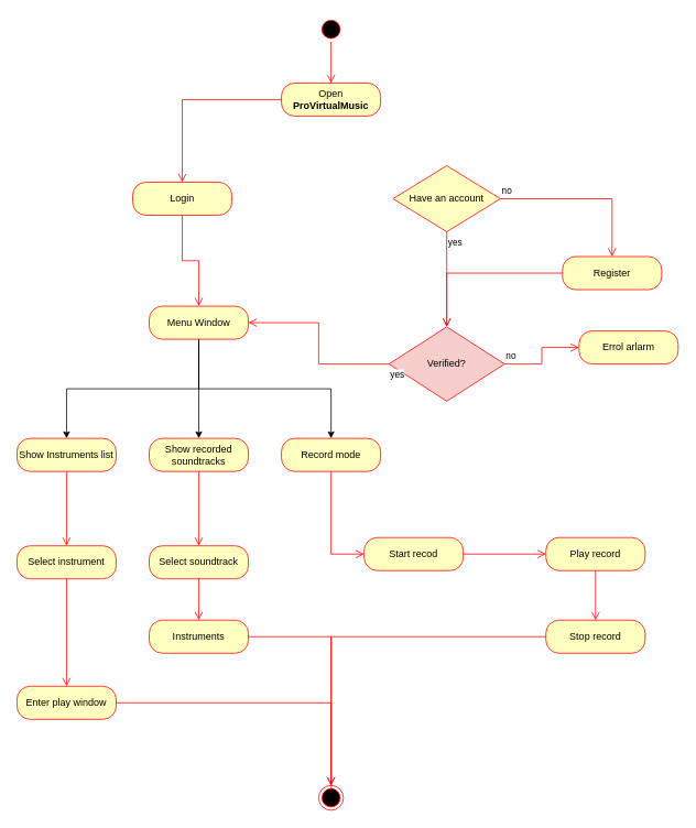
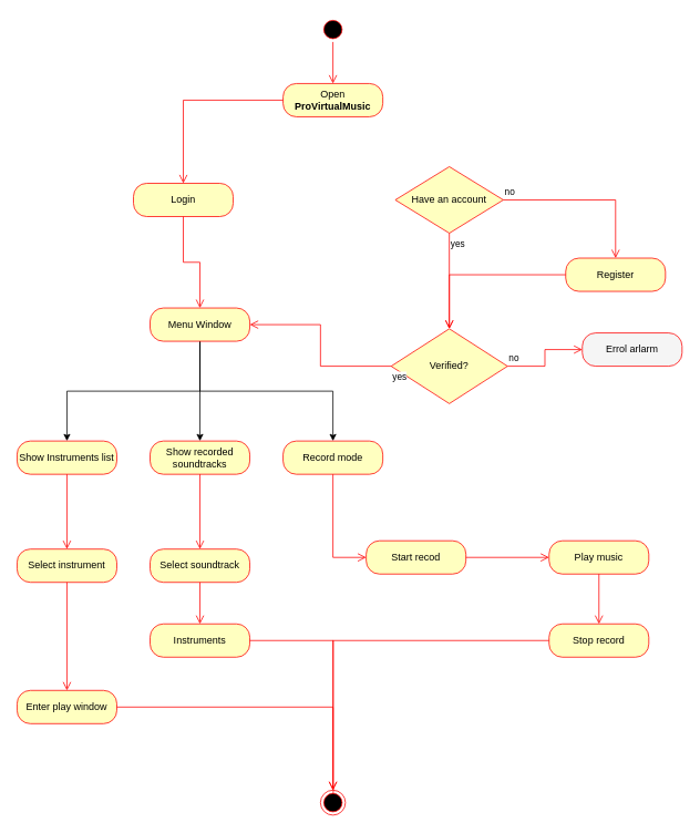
  <mxCell id="0" />
  <mxCell id="1" parent="0" />
  <mxCell id="2" value="" style="ellipse;html=1;shape=startState;fillColor=#000000;strokeColor=#ff0000;" vertex="1" parent="1"><mxGeometry x="385" y="20" width="30" height="30" as="geometry" /></mxCell>
  <mxCell id="3" value="" style="edgeStyle=orthogonalEdgeStyle;html=1;verticalAlign=bottom;endArrow=open;endSize=8;strokeColor=#ff0000;rounded=0;" edge="1" source="2" parent="1" target="4"><mxGeometry relative="1" as="geometry"><mxPoint x="75" y="220" as="targetPoint" /></mxGeometry></mxCell>
  <mxCell id="4" value="Open &lt;b&gt;ProVirtualMusic&lt;/b&gt;" style="rounded=1;whiteSpace=wrap;html=1;arcSize=40;fontColor=#000000;fillColor=#ffffc0;strokeColor=#ff0000;" vertex="1" parent="1"><mxGeometry x="340" y="100" width="120" height="40" as="geometry" /></mxCell>
  <mxCell id="5" value="" style="edgeStyle=orthogonalEdgeStyle;html=1;verticalAlign=bottom;endArrow=open;endSize=8;strokeColor=#ff0000;rounded=0;" edge="1" source="4" parent="1" target="6"><mxGeometry relative="1" as="geometry"><mxPoint x="100" y="330" as="targetPoint" /></mxGeometry></mxCell>
  <mxCell id="6" value="Login" style="rounded=1;whiteSpace=wrap;html=1;arcSize=40;fontColor=#000000;fillColor=#ffffc0;strokeColor=#ff0000;" vertex="1" parent="1"><mxGeometry x="160" y="220" width="120" height="40" as="geometry" /></mxCell>
  <mxCell id="7" value="" style="edgeStyle=orthogonalEdgeStyle;html=1;verticalAlign=bottom;endArrow=open;endSize=8;strokeColor=#ff0000;rounded=0;" edge="1" source="6" parent="1" target="17"><mxGeometry relative="1" as="geometry"><mxPoint x="495" y="60" as="targetPoint" /></mxGeometry></mxCell>
  <mxCell id="8" value="Have an account" style="rhombus;whiteSpace=wrap;html=1;fontColor=#000000;fillColor=#ffffc0;strokeColor=#ff0000;" vertex="1" parent="1"><mxGeometry x="475" y="200" width="130" height="80" as="geometry" /></mxCell>
  <mxCell id="9" value="no" style="edgeStyle=orthogonalEdgeStyle;html=1;align=left;verticalAlign=bottom;endArrow=open;endSize=8;strokeColor=#ff0000;rounded=0;" edge="1" parent="1" source="8" target="18"><mxGeometry x="-1" relative="1" as="geometry"><mxPoint x="700" y="110" as="targetPoint" /></mxGeometry></mxCell>
  <mxCell id="10" value="yes" style="edgeStyle=orthogonalEdgeStyle;html=1;align=left;verticalAlign=top;endArrow=open;endSize=8;strokeColor=#ff0000;rounded=0;" edge="1" parent="1" source="8" target="11"><mxGeometry x="-1" relative="1" as="geometry"><mxPoint x="560" y="190" as="targetPoint" /></mxGeometry></mxCell>
- <mxCell id="11" value="Verified?" style="rhombus;whiteSpace=wrap;html=1;fontColor=#000000;fillColor=#f8cecc;strokeColor=#ff0000;" vertex="1" parent="1"><mxGeometry x="470" y="395" width="140" height="90" as="geometry" /></mxCell>
+ <mxCell id="11" value="Verified?" style="rhombus;whiteSpace=wrap;html=1;fontColor=#000000;fillColor=#ffffc0;strokeColor=#ff0000;" vertex="1" parent="1"><mxGeometry x="470" y="395" width="140" height="90" as="geometry" /></mxCell>
  <mxCell id="12" value="no" style="edgeStyle=orthogonalEdgeStyle;html=1;align=left;verticalAlign=bottom;endArrow=open;endSize=8;strokeColor=#ff0000;rounded=0;" edge="1" source="11" parent="1" target="20"><mxGeometry x="-1" relative="1" as="geometry"><mxPoint x="630" y="270" as="targetPoint" /></mxGeometry></mxCell>
  <mxCell id="13" value="yes" style="edgeStyle=orthogonalEdgeStyle;html=1;align=left;verticalAlign=top;endArrow=open;endSize=8;strokeColor=#ff0000;rounded=0;" edge="1" source="11" parent="1" target="17"><mxGeometry x="-1" relative="1" as="geometry"><mxPoint x="390" y="300" as="targetPoint" /></mxGeometry></mxCell>
  <mxCell id="14" style="edgeStyle=orthogonalEdgeStyle;rounded=0;orthogonalLoop=1;jettySize=auto;html=1;exitX=0.5;exitY=1;exitDx=0;exitDy=0;" edge="1" parent="1" source="17" target="21"><mxGeometry relative="1" as="geometry" /></mxCell>
  <mxCell id="15" style="edgeStyle=orthogonalEdgeStyle;rounded=0;orthogonalLoop=1;jettySize=auto;html=1;exitX=0.5;exitY=1;exitDx=0;exitDy=0;" edge="1" parent="1" source="17" target="23"><mxGeometry relative="1" as="geometry"><mxPoint x="80" y="400" as="targetPoint" /></mxGeometry></mxCell>
  <mxCell id="16" style="edgeStyle=orthogonalEdgeStyle;rounded=0;orthogonalLoop=1;jettySize=auto;html=1;exitX=0.5;exitY=1;exitDx=0;exitDy=0;" edge="1" parent="1" source="17" target="22"><mxGeometry relative="1" as="geometry" /></mxCell>
  <mxCell id="17" value="Menu Window" style="rounded=1;whiteSpace=wrap;html=1;arcSize=40;fontColor=#000000;fillColor=#ffffc0;strokeColor=#ff0000;" vertex="1" parent="1"><mxGeometry x="180" y="370" width="120" height="40" as="geometry" /></mxCell>
  <mxCell id="18" value="Register" style="rounded=1;whiteSpace=wrap;html=1;arcSize=40;fontColor=#000000;fillColor=#ffffc0;strokeColor=#ff0000;" vertex="1" parent="1"><mxGeometry x="680" y="310" width="120" height="40" as="geometry" /></mxCell>
  <mxCell id="19" value="" style="edgeStyle=orthogonalEdgeStyle;html=1;verticalAlign=bottom;endArrow=open;endSize=8;strokeColor=#ff0000;rounded=0;entryX=0.5;entryY=0;entryDx=0;entryDy=0;" edge="1" source="18" parent="1" target="11"><mxGeometry relative="1" as="geometry"><mxPoint x="760" y="230" as="targetPoint" /></mxGeometry></mxCell>
- <mxCell id="20" value="Errol arlarm" style="rounded=1;whiteSpace=wrap;html=1;arcSize=40;fontColor=#000000;fillColor=#ffffc0;strokeColor=#ff0000;" vertex="1" parent="1"><mxGeometry x="700" y="400" width="120" height="40" as="geometry" /></mxCell>
+ <mxCell id="20" value="Errol arlarm" style="rounded=1;whiteSpace=wrap;html=1;arcSize=40;fontColor=#000000;fillColor=#f5f5f5;strokeColor=#ff0000;" vertex="1" parent="1"><mxGeometry x="700" y="400" width="120" height="40" as="geometry" /></mxCell>
  <mxCell id="21" value="Record mode" style="rounded=1;whiteSpace=wrap;html=1;arcSize=40;fontColor=#000000;fillColor=#ffffc0;strokeColor=#ff0000;" vertex="1" parent="1"><mxGeometry x="340" y="530" width="120" height="40" as="geometry" /></mxCell>
  <mxCell id="22" value="Show recorded soundtracks" style="rounded=1;whiteSpace=wrap;html=1;arcSize=40;fontColor=#000000;fillColor=#ffffc0;strokeColor=#ff0000;" vertex="1" parent="1"><mxGeometry x="180" y="530" width="120" height="40" as="geometry" /></mxCell>
  <mxCell id="23" value="Show Instruments list" style="rounded=1;whiteSpace=wrap;html=1;arcSize=40;fontColor=#000000;fillColor=#ffffc0;strokeColor=#ff0000;" vertex="1" parent="1"><mxGeometry x="20" y="530" width="120" height="40" as="geometry" /></mxCell>
  <mxCell id="24" value="" style="edgeStyle=orthogonalEdgeStyle;html=1;verticalAlign=bottom;endArrow=open;endSize=8;strokeColor=#ff0000;rounded=0;" edge="1" source="23" parent="1" target="32"><mxGeometry relative="1" as="geometry"><mxPoint x="100" y="570" as="targetPoint" /></mxGeometry></mxCell>
  <mxCell id="25" value="Start recod" style="rounded=1;whiteSpace=wrap;html=1;arcSize=40;fontColor=#000000;fillColor=#ffffc0;strokeColor=#ff0000;" vertex="1" parent="1"><mxGeometry x="440" y="650" width="120" height="40" as="geometry" /></mxCell>
  <mxCell id="26" value="" style="edgeStyle=orthogonalEdgeStyle;html=1;verticalAlign=bottom;endArrow=open;endSize=8;strokeColor=#ff0000;rounded=0;" edge="1" source="25" parent="1" target="27"><mxGeometry relative="1" as="geometry"><mxPoint x="260" y="580" as="targetPoint" /></mxGeometry></mxCell>
- <mxCell id="27" value="Play record" style="rounded=1;whiteSpace=wrap;html=1;arcSize=40;fontColor=#000000;fillColor=#ffffc0;strokeColor=#ff0000;" vertex="1" parent="1"><mxGeometry x="660" y="650" width="120" height="40" as="geometry" /></mxCell>
+ <mxCell id="27" value="Play music" style="rounded=1;whiteSpace=wrap;html=1;arcSize=40;fontColor=#000000;fillColor=#ffffc0;strokeColor=#ff0000;" vertex="1" parent="1"><mxGeometry x="660" y="650" width="120" height="40" as="geometry" /></mxCell>
  <mxCell id="28" value="" style="edgeStyle=orthogonalEdgeStyle;html=1;verticalAlign=bottom;endArrow=open;endSize=8;strokeColor=#ff0000;rounded=0;" edge="1" source="27" parent="1" target="29"><mxGeometry relative="1" as="geometry"><mxPoint x="430" y="600" as="targetPoint" /></mxGeometry></mxCell>
  <mxCell id="29" value="Stop record" style="rounded=1;whiteSpace=wrap;html=1;arcSize=40;fontColor=#000000;fillColor=#ffffc0;strokeColor=#ff0000;" vertex="1" parent="1"><mxGeometry x="660" y="750" width="120" height="40" as="geometry" /></mxCell>
  <mxCell id="30" value="" style="edgeStyle=orthogonalEdgeStyle;html=1;verticalAlign=bottom;endArrow=open;endSize=8;strokeColor=#ff0000;rounded=0;entryX=0;entryY=0.5;entryDx=0;entryDy=0;" edge="1" parent="1" source="21" target="25"><mxGeometry relative="1" as="geometry"><mxPoint x="235" y="540" as="targetPoint" /><mxPoint x="170" y="460" as="sourcePoint" /></mxGeometry></mxCell>
  <mxCell id="31" value="" style="edgeStyle=orthogonalEdgeStyle;html=1;verticalAlign=bottom;endArrow=open;endSize=8;strokeColor=#ff0000;rounded=0;" edge="1" parent="1" source="29" target="40"><mxGeometry relative="1" as="geometry"><mxPoint x="810" y="570" as="targetPoint" /><mxPoint x="770" y="530" as="sourcePoint" /></mxGeometry></mxCell>
  <mxCell id="32" value="Select instrument" style="rounded=1;whiteSpace=wrap;html=1;arcSize=40;fontColor=#000000;fillColor=#ffffc0;strokeColor=#ff0000;" vertex="1" parent="1"><mxGeometry x="20" y="660" width="120" height="40" as="geometry" /></mxCell>
  <mxCell id="33" value="" style="edgeStyle=orthogonalEdgeStyle;html=1;verticalAlign=bottom;endArrow=open;endSize=8;strokeColor=#ff0000;rounded=0;" edge="1" source="32" parent="1" target="34"><mxGeometry relative="1" as="geometry"><mxPoint x="95" y="720" as="targetPoint" /></mxGeometry></mxCell>
  <mxCell id="34" value="Enter play window" style="rounded=1;whiteSpace=wrap;html=1;arcSize=40;fontColor=#000000;fillColor=#ffffc0;strokeColor=#ff0000;" vertex="1" parent="1"><mxGeometry x="20" y="830" width="120" height="40" as="geometry" /></mxCell>
  <mxCell id="35" value="" style="edgeStyle=orthogonalEdgeStyle;html=1;verticalAlign=bottom;endArrow=open;endSize=8;strokeColor=#ff0000;rounded=0;" edge="1" source="34" parent="1" target="40"><mxGeometry relative="1" as="geometry"><mxPoint x="180" y="750" as="targetPoint" /></mxGeometry></mxCell>
  <mxCell id="36" value="Select soundtrack" style="rounded=1;whiteSpace=wrap;html=1;arcSize=40;fontColor=#000000;fillColor=#ffffc0;strokeColor=#ff0000;" vertex="1" parent="1"><mxGeometry x="180" y="660" width="120" height="40" as="geometry" /></mxCell>
  <mxCell id="37" value="" style="edgeStyle=orthogonalEdgeStyle;html=1;verticalAlign=bottom;endArrow=open;endSize=8;strokeColor=#ff0000;rounded=0;" edge="1" source="36" parent="1" target="38"><mxGeometry relative="1" as="geometry"><mxPoint x="250" y="610" as="targetPoint" /></mxGeometry></mxCell>
  <mxCell id="38" value="Instruments" style="rounded=1;whiteSpace=wrap;html=1;arcSize=40;fontColor=#000000;fillColor=#ffffc0;strokeColor=#ff0000;" vertex="1" parent="1"><mxGeometry x="180" y="750" width="120" height="40" as="geometry" /></mxCell>
  <mxCell id="39" value="" style="edgeStyle=orthogonalEdgeStyle;html=1;verticalAlign=bottom;endArrow=open;endSize=8;strokeColor=#ff0000;rounded=0;entryX=0.513;entryY=0.8;entryDx=0;entryDy=0;entryPerimeter=0;" edge="1" source="38" parent="1" target="40"><mxGeometry relative="1" as="geometry"><mxPoint x="270" y="750" as="targetPoint" /></mxGeometry></mxCell>
  <mxCell id="40" value="" style="ellipse;html=1;shape=endState;fillColor=#000000;strokeColor=#ff0000;" vertex="1" parent="1"><mxGeometry x="385" y="950" width="30" height="30" as="geometry" /></mxCell>
  <mxCell id="41" value="" style="edgeStyle=orthogonalEdgeStyle;html=1;verticalAlign=bottom;endArrow=open;endSize=8;strokeColor=#ff0000;rounded=0;exitX=0.5;exitY=1;exitDx=0;exitDy=0;" edge="1" parent="1" source="22" target="36"><mxGeometry relative="1" as="geometry"><mxPoint x="260" y="780" as="targetPoint" /><mxPoint x="260" y="710" as="sourcePoint" /></mxGeometry></mxCell>
